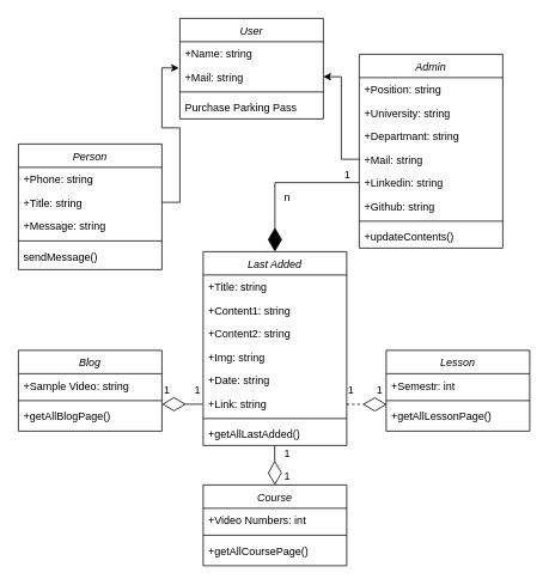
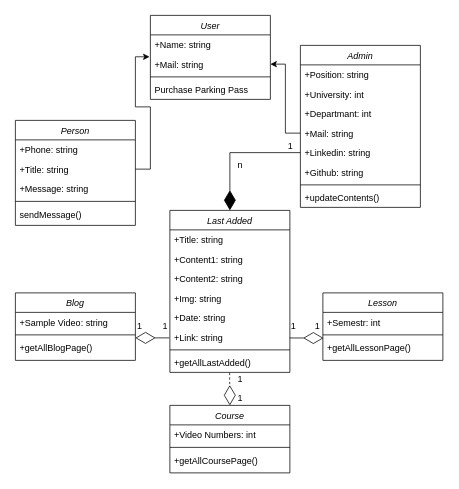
  <mxCell id="0" />
  <mxCell id="1" parent="0" />
  <mxCell id="2" value="Last Added" style="swimlane;fontStyle=2;align=center;verticalAlign=top;childLayout=stackLayout;horizontal=1;startSize=26;horizontalStack=0;resizeParent=1;resizeLast=0;collapsible=1;marginBottom=0;rounded=0;shadow=0;strokeWidth=1;" parent="1" vertex="1"><mxGeometry x="226" y="280" width="160" height="216" as="geometry"><mxRectangle x="220" y="120" width="160" height="26" as="alternateBounds" /></mxGeometry></mxCell>
  <mxCell id="3" value="+Title: string" style="text;align=left;verticalAlign=top;spacingLeft=4;spacingRight=4;overflow=hidden;rotatable=0;points=[[0,0.5],[1,0.5]];portConstraint=eastwest;rounded=0;shadow=0;html=0;" parent="2" vertex="1"><mxGeometry y="26" width="160" height="26" as="geometry" /></mxCell>
  <mxCell id="4" value="+Content1: string" style="text;align=left;verticalAlign=top;spacingLeft=4;spacingRight=4;overflow=hidden;rotatable=0;points=[[0,0.5],[1,0.5]];portConstraint=eastwest;rounded=0;shadow=0;html=0;" parent="2" vertex="1"><mxGeometry y="52" width="160" height="26" as="geometry" /></mxCell>
  <mxCell id="5" value="+Content2: string" style="text;align=left;verticalAlign=top;spacingLeft=4;spacingRight=4;overflow=hidden;rotatable=0;points=[[0,0.5],[1,0.5]];portConstraint=eastwest;rounded=0;shadow=0;html=0;" parent="2" vertex="1"><mxGeometry y="78" width="160" height="26" as="geometry" /></mxCell>
  <mxCell id="6" value="+Img: string" style="text;align=left;verticalAlign=top;spacingLeft=4;spacingRight=4;overflow=hidden;rotatable=0;points=[[0,0.5],[1,0.5]];portConstraint=eastwest;rounded=0;shadow=0;html=0;" parent="2" vertex="1"><mxGeometry y="104" width="160" height="26" as="geometry" /></mxCell>
  <mxCell id="7" value="+Date: string" style="text;align=left;verticalAlign=top;spacingLeft=4;spacingRight=4;overflow=hidden;rotatable=0;points=[[0,0.5],[1,0.5]];portConstraint=eastwest;rounded=0;shadow=0;html=0;" parent="2" vertex="1"><mxGeometry y="130" width="160" height="26" as="geometry" /></mxCell>
  <mxCell id="8" value="+Link: string" style="text;align=left;verticalAlign=top;spacingLeft=4;spacingRight=4;overflow=hidden;rotatable=0;points=[[0,0.5],[1,0.5]];portConstraint=eastwest;rounded=0;shadow=0;html=0;" parent="2" vertex="1"><mxGeometry y="156" width="160" height="26" as="geometry" /></mxCell>
  <mxCell id="9" value="" style="line;html=1;strokeWidth=1;align=left;verticalAlign=middle;spacingTop=-1;spacingLeft=3;spacingRight=3;rotatable=0;labelPosition=right;points=[];portConstraint=eastwest;" parent="2" vertex="1"><mxGeometry y="182" width="160" height="8" as="geometry" /></mxCell>
  <mxCell id="10" value="+getAllLastAdded()" style="text;align=left;verticalAlign=top;spacingLeft=4;spacingRight=4;overflow=hidden;rotatable=0;points=[[0,0.5],[1,0.5]];portConstraint=eastwest;" parent="2" vertex="1"><mxGeometry y="190" width="160" height="26" as="geometry" /></mxCell>
  <mxCell id="11" value="Lesson" style="swimlane;fontStyle=2;align=center;verticalAlign=top;childLayout=stackLayout;horizontal=1;startSize=26;horizontalStack=0;resizeParent=1;resizeLast=0;collapsible=1;marginBottom=0;rounded=0;shadow=0;strokeWidth=1;" parent="1" vertex="1"><mxGeometry x="430" y="390" width="160" height="90" as="geometry"><mxRectangle x="220" y="120" width="160" height="26" as="alternateBounds" /></mxGeometry></mxCell>
  <mxCell id="12" value="+Semestr: int" style="text;align=left;verticalAlign=top;spacingLeft=4;spacingRight=4;overflow=hidden;rotatable=0;points=[[0,0.5],[1,0.5]];portConstraint=eastwest;rounded=0;shadow=0;html=0;" parent="11" vertex="1"><mxGeometry y="26" width="160" height="26" as="geometry" /></mxCell>
  <mxCell id="13" value="" style="line;html=1;strokeWidth=1;align=left;verticalAlign=middle;spacingTop=-1;spacingLeft=3;spacingRight=3;rotatable=0;labelPosition=right;points=[];portConstraint=eastwest;" parent="11" vertex="1"><mxGeometry y="52" width="160" height="8" as="geometry" /></mxCell>
  <mxCell id="14" value="+getAllLessonPage()" style="text;align=left;verticalAlign=top;spacingLeft=4;spacingRight=4;overflow=hidden;rotatable=0;points=[[0,0.5],[1,0.5]];portConstraint=eastwest;" parent="11" vertex="1"><mxGeometry y="60" width="160" height="26" as="geometry" /></mxCell>
  <mxCell id="15" value="User" style="swimlane;fontStyle=2;align=center;verticalAlign=top;childLayout=stackLayout;horizontal=1;startSize=26;horizontalStack=0;resizeParent=1;resizeLast=0;collapsible=1;marginBottom=0;rounded=0;shadow=0;strokeWidth=1;" parent="1" vertex="1"><mxGeometry x="200" y="20" width="160" height="112" as="geometry"><mxRectangle x="220" y="120" width="160" height="26" as="alternateBounds" /></mxGeometry></mxCell>
  <mxCell id="16" value="+Name: string" style="text;align=left;verticalAlign=top;spacingLeft=4;spacingRight=4;overflow=hidden;rotatable=0;points=[[0,0.5],[1,0.5]];portConstraint=eastwest;" parent="15" vertex="1"><mxGeometry y="26" width="160" height="26" as="geometry" /></mxCell>
  <mxCell id="17" value="+Mail: string" style="text;align=left;verticalAlign=top;spacingLeft=4;spacingRight=4;overflow=hidden;rotatable=0;points=[[0,0.5],[1,0.5]];portConstraint=eastwest;rounded=0;shadow=0;html=0;" parent="15" vertex="1"><mxGeometry y="52" width="160" height="26" as="geometry" /></mxCell>
  <mxCell id="18" value="" style="line;html=1;strokeWidth=1;align=left;verticalAlign=middle;spacingTop=-1;spacingLeft=3;spacingRight=3;rotatable=0;labelPosition=right;points=[];portConstraint=eastwest;" parent="15" vertex="1"><mxGeometry y="78" width="160" height="8" as="geometry" /></mxCell>
  <mxCell id="19" value="Purchase Parking Pass" style="text;align=left;verticalAlign=top;spacingLeft=4;spacingRight=4;overflow=hidden;rotatable=0;points=[[0,0.5],[1,0.5]];portConstraint=eastwest;" parent="15" vertex="1"><mxGeometry y="86" width="160" height="26" as="geometry" /></mxCell>
  <mxCell id="20" value="Course" style="swimlane;fontStyle=2;align=center;verticalAlign=top;childLayout=stackLayout;horizontal=1;startSize=26;horizontalStack=0;resizeParent=1;resizeLast=0;collapsible=1;marginBottom=0;rounded=0;shadow=0;strokeWidth=1;" parent="1" vertex="1"><mxGeometry x="226" y="540" width="160" height="90" as="geometry"><mxRectangle x="220" y="120" width="160" height="26" as="alternateBounds" /></mxGeometry></mxCell>
  <mxCell id="21" value="+Video Numbers: int" style="text;align=left;verticalAlign=top;spacingLeft=4;spacingRight=4;overflow=hidden;rotatable=0;points=[[0,0.5],[1,0.5]];portConstraint=eastwest;rounded=0;shadow=0;html=0;" parent="20" vertex="1"><mxGeometry y="26" width="160" height="26" as="geometry" /></mxCell>
  <mxCell id="22" value="" style="line;html=1;strokeWidth=1;align=left;verticalAlign=middle;spacingTop=-1;spacingLeft=3;spacingRight=3;rotatable=0;labelPosition=right;points=[];portConstraint=eastwest;" parent="20" vertex="1"><mxGeometry y="52" width="160" height="8" as="geometry" /></mxCell>
  <mxCell id="23" value="+getAllCoursePage()" style="text;align=left;verticalAlign=top;spacingLeft=4;spacingRight=4;overflow=hidden;rotatable=0;points=[[0,0.5],[1,0.5]];portConstraint=eastwest;" parent="20" vertex="1"><mxGeometry y="60" width="160" height="26" as="geometry" /></mxCell>
  <mxCell id="24" value="Blog" style="swimlane;fontStyle=2;align=center;verticalAlign=top;childLayout=stackLayout;horizontal=1;startSize=26;horizontalStack=0;resizeParent=1;resizeLast=0;collapsible=1;marginBottom=0;rounded=0;shadow=0;strokeWidth=1;" parent="1" vertex="1"><mxGeometry x="20" y="390" width="160" height="90" as="geometry"><mxRectangle x="220" y="120" width="160" height="26" as="alternateBounds" /></mxGeometry></mxCell>
  <mxCell id="25" value="+Sample Video: string" style="text;align=left;verticalAlign=top;spacingLeft=4;spacingRight=4;overflow=hidden;rotatable=0;points=[[0,0.5],[1,0.5]];portConstraint=eastwest;rounded=0;shadow=0;html=0;" parent="24" vertex="1"><mxGeometry y="26" width="160" height="26" as="geometry" /></mxCell>
  <mxCell id="26" value="" style="line;html=1;strokeWidth=1;align=left;verticalAlign=middle;spacingTop=-1;spacingLeft=3;spacingRight=3;rotatable=0;labelPosition=right;points=[];portConstraint=eastwest;" parent="24" vertex="1"><mxGeometry y="52" width="160" height="8" as="geometry" /></mxCell>
  <mxCell id="27" value="+getAllBlogPage()" style="text;align=left;verticalAlign=top;spacingLeft=4;spacingRight=4;overflow=hidden;rotatable=0;points=[[0,0.5],[1,0.5]];portConstraint=eastwest;" parent="24" vertex="1"><mxGeometry y="60" width="160" height="26" as="geometry" /></mxCell>
  <mxCell id="28" value="Admin" style="swimlane;fontStyle=2;align=center;verticalAlign=top;childLayout=stackLayout;horizontal=1;startSize=26;horizontalStack=0;resizeParent=1;resizeLast=0;collapsible=1;marginBottom=0;rounded=0;shadow=0;strokeWidth=1;" parent="1" vertex="1"><mxGeometry x="400" y="60" width="160" height="216" as="geometry"><mxRectangle x="220" y="120" width="160" height="26" as="alternateBounds" /></mxGeometry></mxCell>
  <mxCell id="29" value="+Position: string" style="text;align=left;verticalAlign=top;spacingLeft=4;spacingRight=4;overflow=hidden;rotatable=0;points=[[0,0.5],[1,0.5]];portConstraint=eastwest;" parent="28" vertex="1"><mxGeometry y="26" width="160" height="26" as="geometry" /></mxCell>
- <mxCell id="30" value="+University: string" style="text;align=left;verticalAlign=top;spacingLeft=4;spacingRight=4;overflow=hidden;rotatable=0;points=[[0,0.5],[1,0.5]];portConstraint=eastwest;" parent="28" vertex="1"><mxGeometry y="52" width="160" height="26" as="geometry" /></mxCell>
- <mxCell id="31" value="+Departmant: string" style="text;align=left;verticalAlign=top;spacingLeft=4;spacingRight=4;overflow=hidden;rotatable=0;points=[[0,0.5],[1,0.5]];portConstraint=eastwest;" parent="28" vertex="1"><mxGeometry y="78" width="160" height="26" as="geometry" /></mxCell>
+ <mxCell id="30" value="+University: int" style="text;align=left;verticalAlign=top;spacingLeft=4;spacingRight=4;overflow=hidden;rotatable=0;points=[[0,0.5],[1,0.5]];portConstraint=eastwest;" parent="28" vertex="1"><mxGeometry y="52" width="160" height="26" as="geometry" /></mxCell>
+ <mxCell id="31" value="+Departmant: int" style="text;align=left;verticalAlign=top;spacingLeft=4;spacingRight=4;overflow=hidden;rotatable=0;points=[[0,0.5],[1,0.5]];portConstraint=eastwest;" parent="28" vertex="1"><mxGeometry y="78" width="160" height="26" as="geometry" /></mxCell>
  <mxCell id="32" value="+Mail: string" style="text;align=left;verticalAlign=top;spacingLeft=4;spacingRight=4;overflow=hidden;rotatable=0;points=[[0,0.5],[1,0.5]];portConstraint=eastwest;rounded=0;shadow=0;html=0;" parent="28" vertex="1"><mxGeometry y="104" width="160" height="26" as="geometry" /></mxCell>
  <mxCell id="33" value="+Linkedin: string" style="text;align=left;verticalAlign=top;spacingLeft=4;spacingRight=4;overflow=hidden;rotatable=0;points=[[0,0.5],[1,0.5]];portConstraint=eastwest;rounded=0;shadow=0;html=0;" parent="28" vertex="1"><mxGeometry y="130" width="160" height="26" as="geometry" /></mxCell>
  <mxCell id="34" value="+Github: string" style="text;align=left;verticalAlign=top;spacingLeft=4;spacingRight=4;overflow=hidden;rotatable=0;points=[[0,0.5],[1,0.5]];portConstraint=eastwest;rounded=0;shadow=0;html=0;" parent="28" vertex="1"><mxGeometry y="156" width="160" height="26" as="geometry" /></mxCell>
  <mxCell id="35" value="" style="line;html=1;strokeWidth=1;align=left;verticalAlign=middle;spacingTop=-1;spacingLeft=3;spacingRight=3;rotatable=0;labelPosition=right;points=[];portConstraint=eastwest;" parent="28" vertex="1"><mxGeometry y="182" width="160" height="8" as="geometry" /></mxCell>
  <mxCell id="36" value="+updateContents()" style="text;align=left;verticalAlign=top;spacingLeft=4;spacingRight=4;overflow=hidden;rotatable=0;points=[[0,0.5],[1,0.5]];portConstraint=eastwest;" parent="28" vertex="1"><mxGeometry y="190" width="160" height="26" as="geometry" /></mxCell>
  <mxCell id="37" style="edgeStyle=orthogonalEdgeStyle;rounded=0;orthogonalLoop=1;jettySize=auto;html=1;entryX=1;entryY=0.5;entryDx=0;entryDy=0;" parent="1" source="32" target="17" edge="1"><mxGeometry relative="1" as="geometry" /></mxCell>
  <mxCell id="38" value="Person" style="swimlane;fontStyle=2;align=center;verticalAlign=top;childLayout=stackLayout;horizontal=1;startSize=26;horizontalStack=0;resizeParent=1;resizeLast=0;collapsible=1;marginBottom=0;rounded=0;shadow=0;strokeWidth=1;" parent="1" vertex="1"><mxGeometry x="20" y="160" width="160" height="140" as="geometry"><mxRectangle x="220" y="120" width="160" height="26" as="alternateBounds" /></mxGeometry></mxCell>
  <mxCell id="39" value="+Phone: string" style="text;align=left;verticalAlign=top;spacingLeft=4;spacingRight=4;overflow=hidden;rotatable=0;points=[[0,0.5],[1,0.5]];portConstraint=eastwest;" parent="38" vertex="1"><mxGeometry y="26" width="160" height="26" as="geometry" /></mxCell>
  <mxCell id="40" value="+Title: string" style="text;align=left;verticalAlign=top;spacingLeft=4;spacingRight=4;overflow=hidden;rotatable=0;points=[[0,0.5],[1,0.5]];portConstraint=eastwest;" parent="38" vertex="1"><mxGeometry y="52" width="160" height="26" as="geometry" /></mxCell>
  <mxCell id="41" value="+Message: string" style="text;align=left;verticalAlign=top;spacingLeft=4;spacingRight=4;overflow=hidden;rotatable=0;points=[[0,0.5],[1,0.5]];portConstraint=eastwest;" parent="38" vertex="1"><mxGeometry y="78" width="160" height="26" as="geometry" /></mxCell>
  <mxCell id="42" value="" style="line;html=1;strokeWidth=1;align=left;verticalAlign=middle;spacingTop=-1;spacingLeft=3;spacingRight=3;rotatable=0;labelPosition=right;points=[];portConstraint=eastwest;" parent="38" vertex="1"><mxGeometry y="104" width="160" height="8" as="geometry" /></mxCell>
  <mxCell id="43" value="sendMessage()" style="text;align=left;verticalAlign=top;spacingLeft=4;spacingRight=4;overflow=hidden;rotatable=0;points=[[0,0.5],[1,0.5]];portConstraint=eastwest;" parent="38" vertex="1"><mxGeometry y="112" width="160" height="26" as="geometry" /></mxCell>
  <mxCell id="44" style="edgeStyle=orthogonalEdgeStyle;rounded=0;orthogonalLoop=1;jettySize=auto;html=1;entryX=-0.007;entryY=1.124;entryDx=0;entryDy=0;entryPerimeter=0;" parent="1" source="40" target="16" edge="1"><mxGeometry relative="1" as="geometry" /></mxCell>
  <mxCell id="45" value="" style="endArrow=diamondThin;endFill=1;endSize=24;html=1;rounded=0;exitX=0;exitY=0.5;exitDx=0;exitDy=0;entryX=0.5;entryY=0;entryDx=0;entryDy=0;" parent="1" source="33" target="2" edge="1"><mxGeometry width="160" relative="1" as="geometry"><mxPoint x="280" y="290" as="sourcePoint" /><mxPoint x="440" y="290" as="targetPoint" /><Array as="points"><mxPoint x="306" y="203" /></Array></mxGeometry></mxCell>
- <mxCell id="46" value="" style="endArrow=diamondThin;endFill=0;endSize=24;html=1;rounded=0;entryX=0.5;entryY=0;entryDx=0;entryDy=0;exitX=0.498;exitY=1.026;exitDx=0;exitDy=0;exitPerimeter=0;" parent="1" source="10" target="20" edge="1"><mxGeometry width="160" relative="1" as="geometry"><mxPoint x="310" y="500" as="sourcePoint" /><mxPoint x="400" y="554.65" as="targetPoint" /></mxGeometry></mxCell>
- <mxCell id="47" value="" style="endArrow=diamondThin;endFill=0;endSize=24;html=1;rounded=0;entryX=0.005;entryY=0.012;entryDx=0;entryDy=0;exitX=0.999;exitY=0.542;exitDx=0;exitDy=0;entryPerimeter=0;exitPerimeter=0;dashed=1;" parent="1" source="8" target="14" edge="1"><mxGeometry width="160" relative="1" as="geometry"><mxPoint x="410" y="480" as="sourcePoint" /><mxPoint x="410" y="523" as="targetPoint" /></mxGeometry></mxCell>
+ <mxCell id="46" value="" style="endArrow=diamondThin;endFill=0;endSize=24;html=1;rounded=0;entryX=0.5;entryY=0;entryDx=0;entryDy=0;exitX=0.498;exitY=1.026;exitDx=0;exitDy=0;exitPerimeter=0;dashed=1;" parent="1" source="10" target="20" edge="1"><mxGeometry width="160" relative="1" as="geometry"><mxPoint x="310" y="500" as="sourcePoint" /><mxPoint x="400" y="554.65" as="targetPoint" /></mxGeometry></mxCell>
+ <mxCell id="47" value="" style="endArrow=diamondThin;endFill=0;endSize=24;html=1;rounded=0;entryX=0.005;entryY=0.012;entryDx=0;entryDy=0;exitX=0.999;exitY=0.542;exitDx=0;exitDy=0;entryPerimeter=0;exitPerimeter=0;" parent="1" source="8" target="14" edge="1"><mxGeometry width="160" relative="1" as="geometry"><mxPoint x="410" y="480" as="sourcePoint" /><mxPoint x="410" y="523" as="targetPoint" /></mxGeometry></mxCell>
  <mxCell id="48" value="" style="endArrow=diamondThin;endFill=0;endSize=24;html=1;rounded=0;entryX=1;entryY=0.5;entryDx=0;entryDy=0;exitX=-0.005;exitY=1.037;exitDx=0;exitDy=0;exitPerimeter=0;" parent="1" edge="1"><mxGeometry width="160" relative="1" as="geometry"><mxPoint x="225.2" y="450.002" as="sourcePoint" /><mxPoint x="180" y="450.04" as="targetPoint" /></mxGeometry></mxCell>
  <mxCell id="49" value="1" style="text;html=1;align=center;verticalAlign=middle;whiteSpace=wrap;rounded=0;" parent="1" vertex="1"><mxGeometry x="357" y="180" width="60" height="30" as="geometry" /></mxCell>
  <mxCell id="50" value="n" style="text;html=1;align=center;verticalAlign=middle;whiteSpace=wrap;rounded=0;" parent="1" vertex="1"><mxGeometry x="290" y="205" width="60" height="30" as="geometry" /></mxCell>
  <mxCell id="51" value="1" style="text;html=1;align=center;verticalAlign=middle;whiteSpace=wrap;rounded=0;" parent="1" vertex="1"><mxGeometry x="156" y="420" width="60" height="30" as="geometry" /></mxCell>
  <mxCell id="52" value="1" style="text;html=1;align=center;verticalAlign=middle;whiteSpace=wrap;rounded=0;" parent="1" vertex="1"><mxGeometry x="190" y="420" width="60" height="30" as="geometry" /></mxCell>
  <mxCell id="53" value="1" style="text;html=1;align=center;verticalAlign=middle;whiteSpace=wrap;rounded=0;" parent="1" vertex="1"><mxGeometry x="361" y="420" width="60" height="30" as="geometry" /></mxCell>
  <mxCell id="54" value="1" style="text;html=1;align=center;verticalAlign=middle;whiteSpace=wrap;rounded=0;" parent="1" vertex="1"><mxGeometry x="393" y="420" width="60" height="30" as="geometry" /></mxCell>
  <mxCell id="55" value="1" style="text;html=1;align=center;verticalAlign=middle;whiteSpace=wrap;rounded=0;" parent="1" vertex="1"><mxGeometry x="290" y="490" width="60" height="30" as="geometry" /></mxCell>
  <mxCell id="56" value="1" style="text;html=1;align=center;verticalAlign=middle;whiteSpace=wrap;rounded=0;" parent="1" vertex="1"><mxGeometry x="290" y="515" width="60" height="30" as="geometry" /></mxCell>
